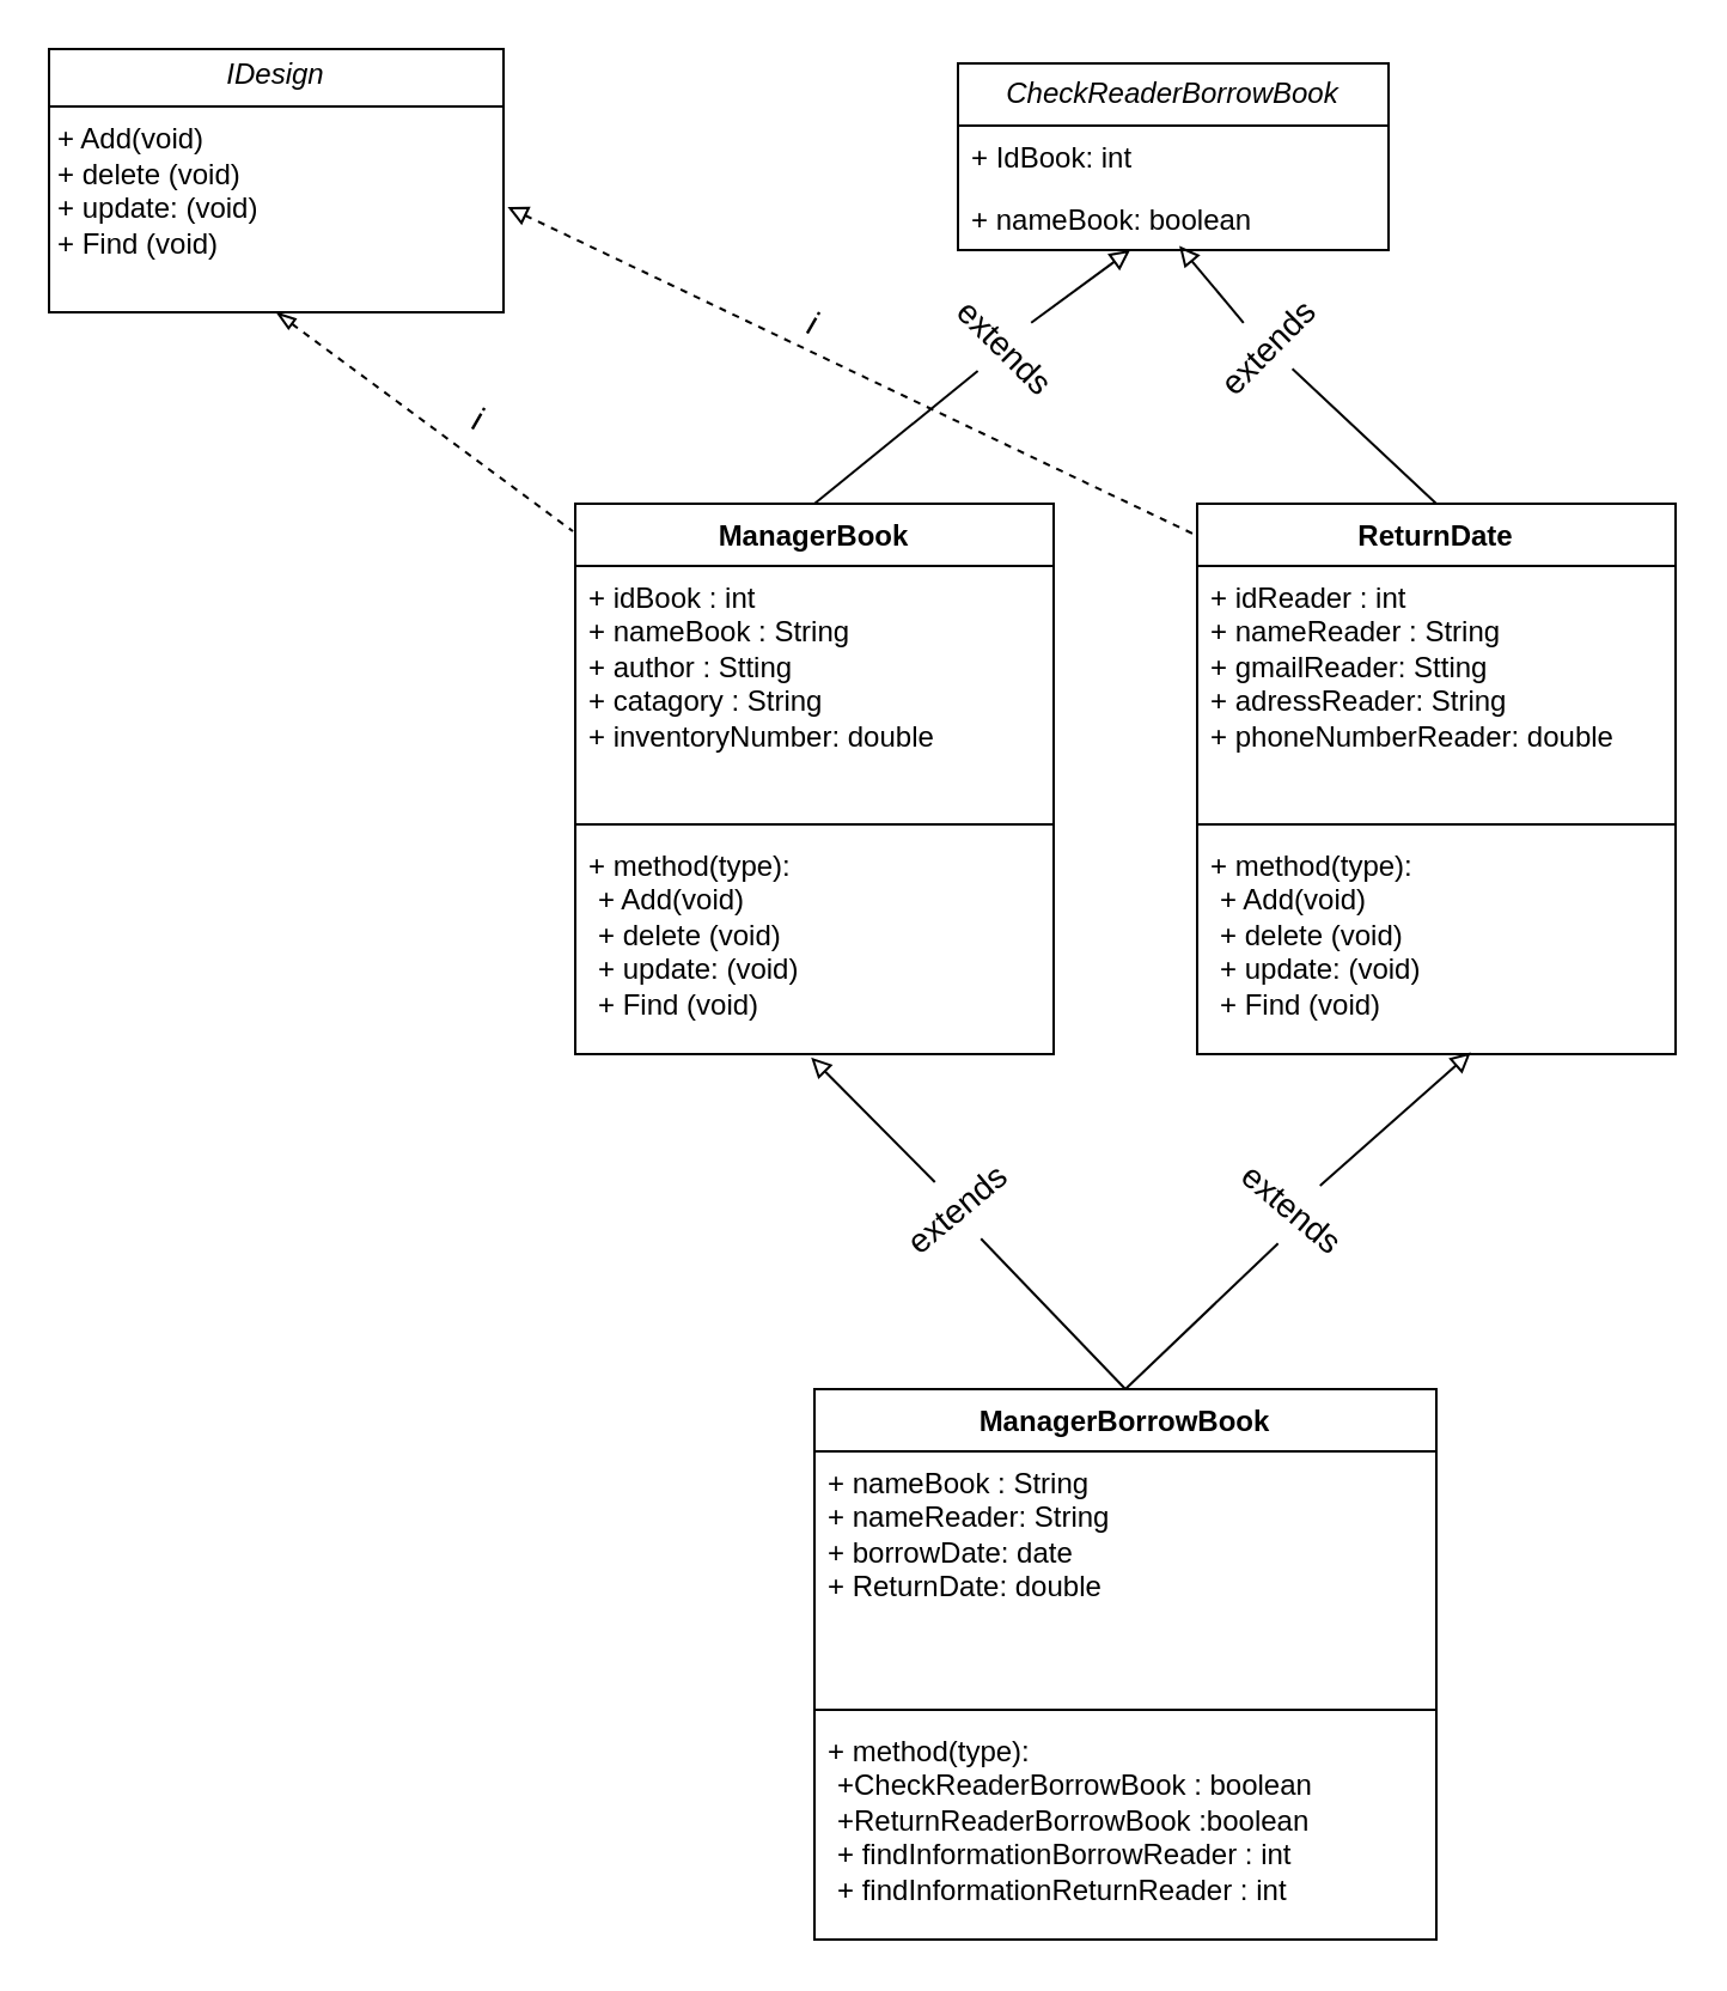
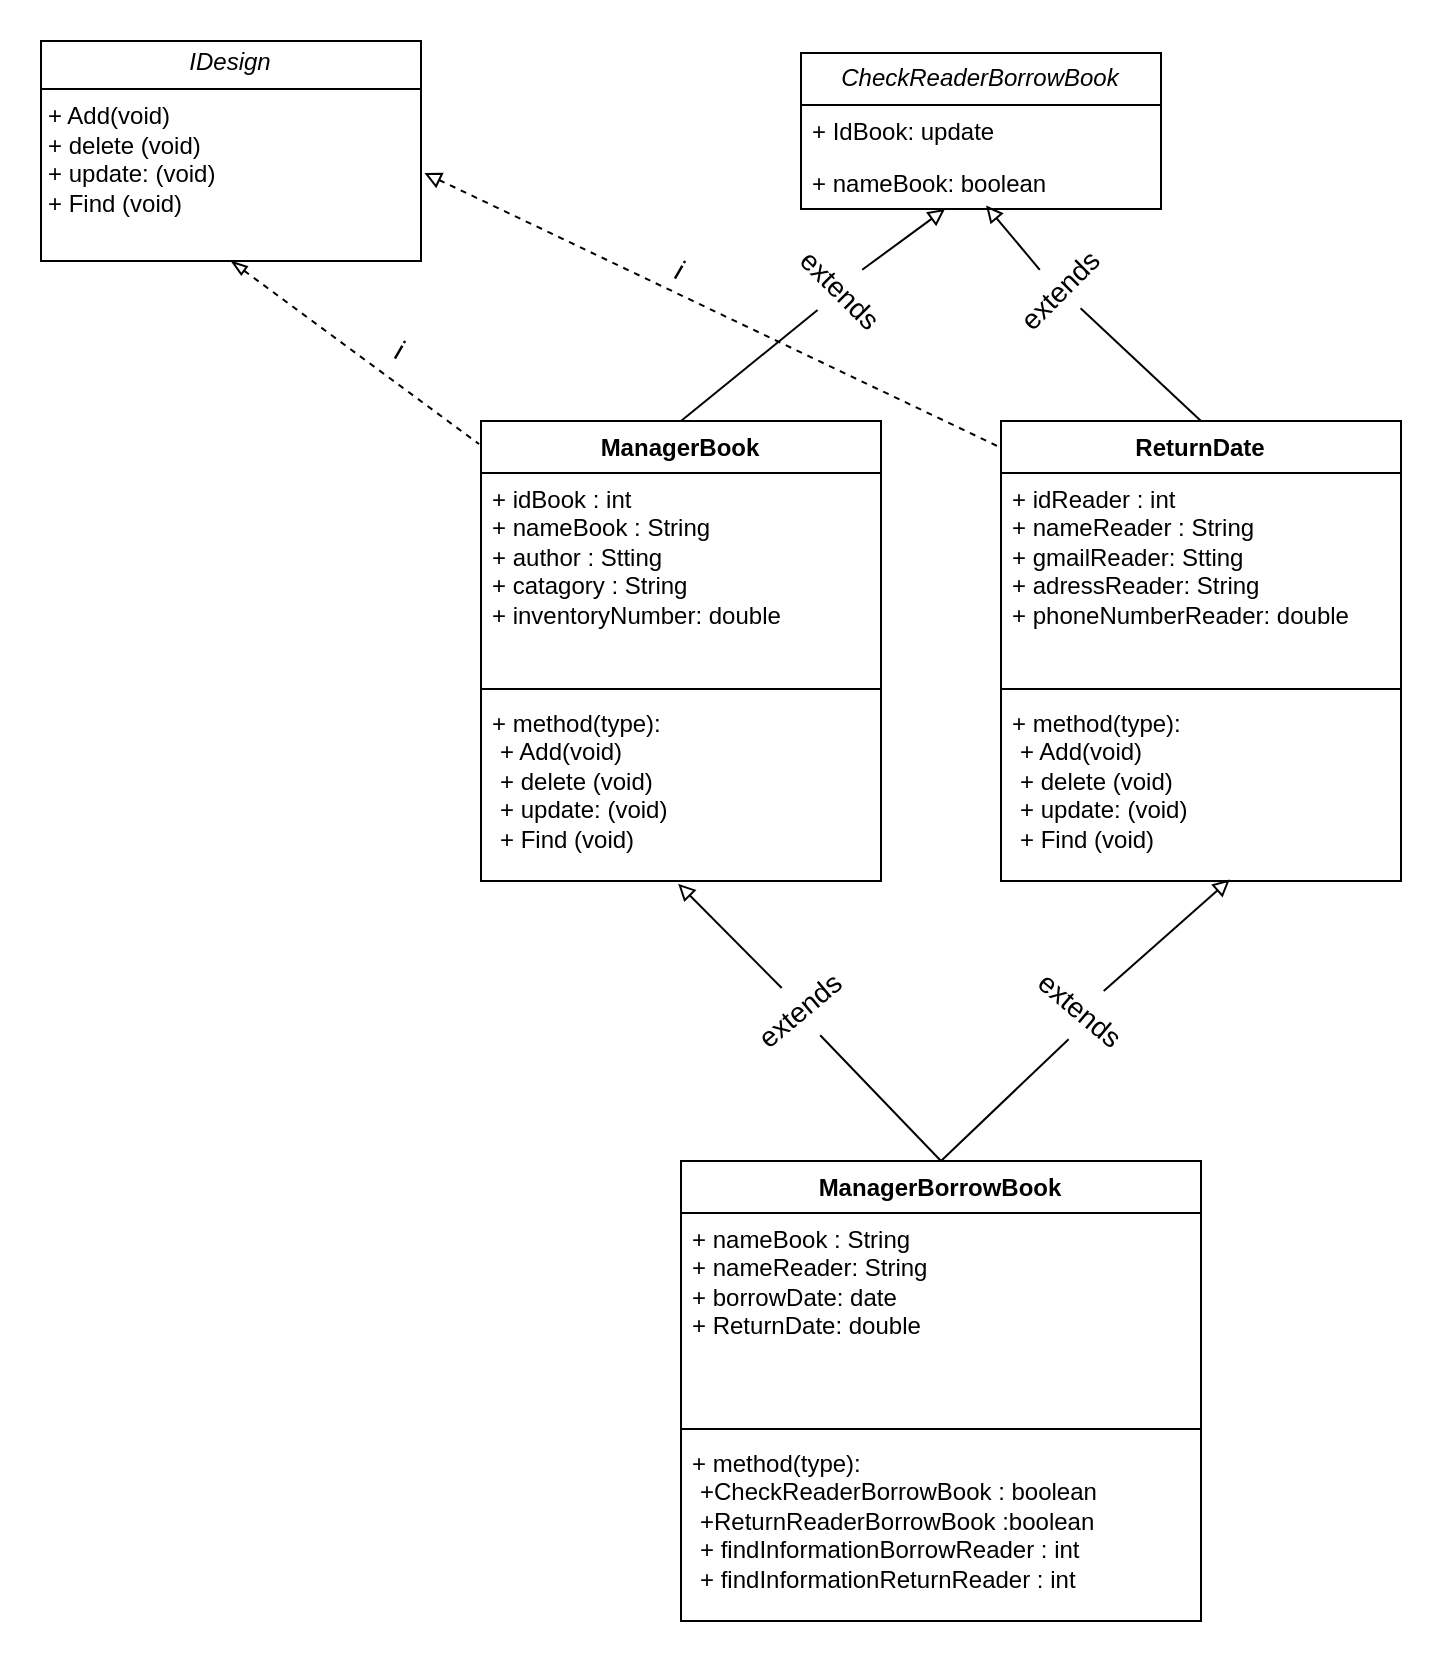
  <mxCell id="0" />
  <mxCell id="1" parent="0" />
  <mxCell id="2" value="&lt;i&gt;CheckReaderBorrowBook&lt;/i&gt;" style="swimlane;fontStyle=0;childLayout=stackLayout;horizontal=1;startSize=26;fillColor=none;horizontalStack=0;resizeParent=1;resizeParentMax=0;resizeLast=0;collapsible=1;marginBottom=0;whiteSpace=wrap;html=1;" parent="1" vertex="1"><mxGeometry x="400" y="26" width="180" height="78" as="geometry" /></mxCell>
- <mxCell id="3" value="+ IdBook: int" style="text;strokeColor=none;fillColor=none;align=left;verticalAlign=top;spacingLeft=4;spacingRight=4;overflow=hidden;rotatable=0;points=[[0,0.5],[1,0.5]];portConstraint=eastwest;whiteSpace=wrap;html=1;" parent="2" vertex="1"><mxGeometry y="26" width="180" height="26" as="geometry" /></mxCell>
+ <mxCell id="3" value="+ IdBook: update" style="text;strokeColor=none;fillColor=none;align=left;verticalAlign=top;spacingLeft=4;spacingRight=4;overflow=hidden;rotatable=0;points=[[0,0.5],[1,0.5]];portConstraint=eastwest;whiteSpace=wrap;html=1;" parent="2" vertex="1"><mxGeometry y="26" width="180" height="26" as="geometry" /></mxCell>
  <mxCell id="4" value="+ nameBook: boolean" style="text;strokeColor=none;fillColor=none;align=left;verticalAlign=top;spacingLeft=4;spacingRight=4;overflow=hidden;rotatable=0;points=[[0,0.5],[1,0.5]];portConstraint=eastwest;whiteSpace=wrap;html=1;" parent="2" vertex="1"><mxGeometry y="52" width="180" height="26" as="geometry" /></mxCell>
  <mxCell id="5" value="&lt;p style=&quot;margin:0px;margin-top:4px;text-align:center;&quot;&gt;&lt;i&gt;IDesign&lt;/i&gt;&lt;/p&gt;&lt;hr size=&quot;1&quot; style=&quot;border-style:solid;&quot;&gt;&lt;p style=&quot;margin:0px;margin-left:4px;&quot;&gt;&lt;/p&gt;&lt;p style=&quot;margin:0px;margin-left:4px;&quot;&gt;+ Add(void)&amp;nbsp;&lt;br&gt;+ delete (void)&lt;/p&gt;&lt;p style=&quot;margin:0px;margin-left:4px;&quot;&gt;+ update: (void)&lt;/p&gt;&lt;p style=&quot;margin:0px;margin-left:4px;&quot;&gt;+ Find (void)&amp;nbsp;&lt;/p&gt;" style="verticalAlign=top;align=left;overflow=fill;html=1;whiteSpace=wrap;" vertex="1" parent="1"><mxGeometry x="20" y="20" width="190" height="110" as="geometry" /></mxCell>
  <mxCell id="6" value="ManagerBook" style="swimlane;fontStyle=1;align=center;verticalAlign=top;childLayout=stackLayout;horizontal=1;startSize=26;horizontalStack=0;resizeParent=1;resizeParentMax=0;resizeLast=0;collapsible=1;marginBottom=0;whiteSpace=wrap;html=1;" vertex="1" parent="1"><mxGeometry x="240" y="210" width="200" height="230" as="geometry" /></mxCell>
  <mxCell id="7" value="+ idBook : int&lt;div&gt;+ nameBook : String&lt;/div&gt;&lt;div&gt;+ author : Stting&lt;/div&gt;&lt;div&gt;+ catagory : String&amp;nbsp;&lt;/div&gt;&lt;div&gt;+ inventoryNumber: double&lt;br&gt;&lt;div&gt;&lt;br&gt;&lt;/div&gt;&lt;div&gt;&lt;br&gt;&lt;/div&gt;&lt;/div&gt;" style="text;strokeColor=none;fillColor=none;align=left;verticalAlign=top;spacingLeft=4;spacingRight=4;overflow=hidden;rotatable=0;points=[[0,0.5],[1,0.5]];portConstraint=eastwest;whiteSpace=wrap;html=1;" vertex="1" parent="6"><mxGeometry y="26" width="200" height="104" as="geometry" /></mxCell>
  <mxCell id="8" value="" style="line;strokeWidth=1;fillColor=none;align=left;verticalAlign=middle;spacingTop=-1;spacingLeft=3;spacingRight=3;rotatable=0;labelPosition=right;points=[];portConstraint=eastwest;strokeColor=inherit;" vertex="1" parent="6"><mxGeometry y="130" width="200" height="8" as="geometry" /></mxCell>
  <mxCell id="9" value="+ method(type):&amp;nbsp;&lt;div&gt;&lt;p style=&quot;margin: 0px 0px 0px 4px;&quot;&gt;+ Add(void)&amp;nbsp;&lt;br&gt;+ delete (void)&lt;/p&gt;&lt;p style=&quot;margin: 0px 0px 0px 4px;&quot;&gt;+ update: (void)&lt;/p&gt;&lt;p style=&quot;margin: 0px 0px 0px 4px;&quot;&gt;+ Find (void)&amp;nbsp;&amp;nbsp;&lt;/p&gt;&lt;/div&gt;" style="text;strokeColor=none;fillColor=none;align=left;verticalAlign=top;spacingLeft=4;spacingRight=4;overflow=hidden;rotatable=0;points=[[0,0.5],[1,0.5]];portConstraint=eastwest;whiteSpace=wrap;html=1;" vertex="1" parent="6"><mxGeometry y="138" width="200" height="92" as="geometry" /></mxCell>
  <mxCell id="10" value="ReturnDate" style="swimlane;fontStyle=1;align=center;verticalAlign=top;childLayout=stackLayout;horizontal=1;startSize=26;horizontalStack=0;resizeParent=1;resizeParentMax=0;resizeLast=0;collapsible=1;marginBottom=0;whiteSpace=wrap;html=1;" vertex="1" parent="1"><mxGeometry x="500" y="210" width="200" height="230" as="geometry" /></mxCell>
  <mxCell id="11" value="+ idReader : int&lt;div&gt;+ nameReader : String&lt;/div&gt;&lt;div&gt;+ gmailReader: Stting&lt;/div&gt;&lt;div&gt;+ adressReader: String&amp;nbsp;&lt;/div&gt;&lt;div&gt;+ phoneNumberReader: double&lt;br&gt;&lt;div&gt;&lt;br&gt;&lt;/div&gt;&lt;div&gt;&lt;br&gt;&lt;/div&gt;&lt;/div&gt;" style="text;strokeColor=none;fillColor=none;align=left;verticalAlign=top;spacingLeft=4;spacingRight=4;overflow=hidden;rotatable=0;points=[[0,0.5],[1,0.5]];portConstraint=eastwest;whiteSpace=wrap;html=1;" vertex="1" parent="10"><mxGeometry y="26" width="200" height="104" as="geometry" /></mxCell>
  <mxCell id="12" value="" style="line;strokeWidth=1;fillColor=none;align=left;verticalAlign=middle;spacingTop=-1;spacingLeft=3;spacingRight=3;rotatable=0;labelPosition=right;points=[];portConstraint=eastwest;strokeColor=inherit;" vertex="1" parent="10"><mxGeometry y="130" width="200" height="8" as="geometry" /></mxCell>
  <mxCell id="13" value="+ method(type):&amp;nbsp;&lt;div&gt;&lt;p style=&quot;margin: 0px 0px 0px 4px;&quot;&gt;+ Add(void)&amp;nbsp;&lt;br&gt;+ delete (void)&lt;/p&gt;&lt;p style=&quot;margin: 0px 0px 0px 4px;&quot;&gt;+ update: (void)&lt;/p&gt;&lt;p style=&quot;margin: 0px 0px 0px 4px;&quot;&gt;+ Find (void)&amp;nbsp;&amp;nbsp;&lt;/p&gt;&lt;/div&gt;" style="text;strokeColor=none;fillColor=none;align=left;verticalAlign=top;spacingLeft=4;spacingRight=4;overflow=hidden;rotatable=0;points=[[0,0.5],[1,0.5]];portConstraint=eastwest;whiteSpace=wrap;html=1;" vertex="1" parent="10"><mxGeometry y="138" width="200" height="92" as="geometry" /></mxCell>
  <mxCell id="14" value="" style="endArrow=block;html=1;rounded=0;exitX=0.5;exitY=0;exitDx=0;exitDy=0;endFill=0;" edge="1" parent="1" source="27"><mxGeometry width="50" height="50" relative="1" as="geometry"><mxPoint x="310" y="350" as="sourcePoint" /><mxPoint x="472" y="104" as="targetPoint" /></mxGeometry></mxCell>
  <mxCell id="15" value="" style="endArrow=block;html=1;rounded=0;exitX=0.5;exitY=0;exitDx=0;exitDy=0;endFill=0;entryX=0.514;entryY=0.934;entryDx=0;entryDy=0;entryPerimeter=0;" edge="1" parent="1" source="29" target="4"><mxGeometry width="50" height="50" relative="1" as="geometry"><mxPoint x="350" y="220" as="sourcePoint" /><mxPoint x="482" y="114" as="targetPoint" /></mxGeometry></mxCell>
  <mxCell id="16" value="" style="endArrow=none;dashed=1;html=1;rounded=0;exitX=0.5;exitY=1;exitDx=0;exitDy=0;entryX=-0.005;entryY=0.05;entryDx=0;entryDy=0;entryPerimeter=0;endFill=0;startArrow=blockThin;startFill=0;" edge="1" parent="1" source="5" target="6"><mxGeometry width="50" height="50" relative="1" as="geometry"><mxPoint x="390" y="610" as="sourcePoint" /><mxPoint x="440" y="560" as="targetPoint" /></mxGeometry></mxCell>
  <mxCell id="17" value="&lt;font style=&quot;font-size: 14px;&quot;&gt;i&lt;/font&gt;" style="text;html=1;align=center;verticalAlign=middle;whiteSpace=wrap;rounded=0;rotation=30;" vertex="1" parent="1"><mxGeometry x="170" y="160" width="60" height="30" as="geometry" /></mxCell>
  <mxCell id="18" value="" style="endArrow=none;dashed=1;html=1;rounded=0;entryX=0.002;entryY=0.059;entryDx=0;entryDy=0;entryPerimeter=0;exitX=1.009;exitY=0.6;exitDx=0;exitDy=0;exitPerimeter=0;startArrow=block;startFill=0;" edge="1" parent="1" source="5" target="10"><mxGeometry width="50" height="50" relative="1" as="geometry"><mxPoint x="390" y="310" as="sourcePoint" /><mxPoint x="440" y="260" as="targetPoint" /></mxGeometry></mxCell>
  <mxCell id="19" value="&lt;font style=&quot;font-size: 14px;&quot;&gt;i&lt;/font&gt;" style="text;html=1;align=center;verticalAlign=middle;whiteSpace=wrap;rounded=0;rotation=30;" vertex="1" parent="1"><mxGeometry x="310" y="120" width="60" height="30" as="geometry" /></mxCell>
  <mxCell id="20" value="ManagerBorrowBook" style="swimlane;fontStyle=1;align=center;verticalAlign=top;childLayout=stackLayout;horizontal=1;startSize=26;horizontalStack=0;resizeParent=1;resizeParentMax=0;resizeLast=0;collapsible=1;marginBottom=0;whiteSpace=wrap;html=1;" vertex="1" parent="1"><mxGeometry x="340" y="580" width="260" height="230" as="geometry" /></mxCell>
  <mxCell id="21" value="&lt;div&gt;+ nameBook : String&lt;/div&gt;&lt;div&gt;+ nameReader: String&lt;/div&gt;&lt;div&gt;+ borrowDate: date&amp;nbsp;&lt;/div&gt;&lt;div&gt;+ ReturnDate: double&lt;br&gt;&lt;div&gt;&lt;br&gt;&lt;/div&gt;&lt;div&gt;&lt;br&gt;&lt;/div&gt;&lt;/div&gt;" style="text;strokeColor=none;fillColor=none;align=left;verticalAlign=top;spacingLeft=4;spacingRight=4;overflow=hidden;rotatable=0;points=[[0,0.5],[1,0.5]];portConstraint=eastwest;whiteSpace=wrap;html=1;" vertex="1" parent="20"><mxGeometry y="26" width="260" height="104" as="geometry" /></mxCell>
  <mxCell id="22" value="" style="line;strokeWidth=1;fillColor=none;align=left;verticalAlign=middle;spacingTop=-1;spacingLeft=3;spacingRight=3;rotatable=0;labelPosition=right;points=[];portConstraint=eastwest;strokeColor=inherit;" vertex="1" parent="20"><mxGeometry y="130" width="260" height="8" as="geometry" /></mxCell>
  <mxCell id="23" value="+ method(type):&amp;nbsp;&lt;div&gt;&lt;p style=&quot;margin: 0px 0px 0px 4px;&quot;&gt;&lt;span style=&quot;background-color: initial;&quot;&gt;+CheckReaderBorrowBook : boolean&lt;/span&gt;&lt;/p&gt;&lt;p style=&quot;margin: 0px 0px 0px 4px;&quot;&gt;+Return&lt;span style=&quot;background-color: initial;&quot;&gt;ReaderBorrowBook :boolean&amp;nbsp;&lt;/span&gt;&lt;/p&gt;&lt;p style=&quot;margin: 0px 0px 0px 4px;&quot;&gt;&lt;span style=&quot;background-color: initial;&quot;&gt;+ findInformationBorrowReader : int&amp;nbsp;&lt;/span&gt;&lt;/p&gt;&lt;p style=&quot;margin: 0px 0px 0px 4px;&quot;&gt;&lt;span style=&quot;background-color: initial;&quot;&gt;+&amp;nbsp;&lt;/span&gt;&lt;span style=&quot;background-color: initial;&quot;&gt;findInformationReturnReader : int&amp;nbsp;&lt;/span&gt;&lt;span style=&quot;background-color: initial;&quot;&gt;&amp;nbsp;&lt;/span&gt;&lt;/p&gt;&lt;/div&gt;" style="text;strokeColor=none;fillColor=none;align=left;verticalAlign=top;spacingLeft=4;spacingRight=4;overflow=hidden;rotatable=0;points=[[0,0.5],[1,0.5]];portConstraint=eastwest;whiteSpace=wrap;html=1;" vertex="1" parent="20"><mxGeometry y="138" width="260" height="92" as="geometry" /></mxCell>
  <mxCell id="24" style="edgeStyle=none;rounded=0;orthogonalLoop=1;jettySize=auto;html=1;entryX=0.493;entryY=1.015;entryDx=0;entryDy=0;entryPerimeter=0;endArrow=block;endFill=0;exitX=0.5;exitY=0;exitDx=0;exitDy=0;" edge="1" parent="1" source="31" target="9"><mxGeometry relative="1" as="geometry" /></mxCell>
  <mxCell id="25" style="edgeStyle=none;rounded=0;orthogonalLoop=1;jettySize=auto;html=1;entryX=0.572;entryY=0.992;entryDx=0;entryDy=0;entryPerimeter=0;endArrow=block;endFill=0;" edge="1" parent="1" source="33" target="13"><mxGeometry relative="1" as="geometry"><mxPoint x="470" y="580" as="sourcePoint" /></mxGeometry></mxCell>
  <mxCell id="26" value="" style="endArrow=none;html=1;rounded=0;exitX=0.5;exitY=0;exitDx=0;exitDy=0;endFill=0;" edge="1" parent="1" source="6" target="27"><mxGeometry width="50" height="50" relative="1" as="geometry"><mxPoint x="340" y="210" as="sourcePoint" /><mxPoint x="472" y="104" as="targetPoint" /></mxGeometry></mxCell>
  <mxCell id="27" value="&lt;span style=&quot;font-size: 14px;&quot;&gt;extends&lt;/span&gt;" style="text;html=1;align=center;verticalAlign=middle;whiteSpace=wrap;rounded=0;rotation=45;" vertex="1" parent="1"><mxGeometry x="390" y="130" width="60" height="30" as="geometry" /></mxCell>
  <mxCell id="28" value="" style="endArrow=none;html=1;rounded=0;exitX=0.5;exitY=0;exitDx=0;exitDy=0;endFill=0;entryX=0.514;entryY=0.934;entryDx=0;entryDy=0;entryPerimeter=0;" edge="1" parent="1" source="10" target="29"><mxGeometry width="50" height="50" relative="1" as="geometry"><mxPoint x="600" y="210" as="sourcePoint" /><mxPoint x="493" y="102" as="targetPoint" /></mxGeometry></mxCell>
  <mxCell id="29" value="&lt;span style=&quot;font-size: 14px;&quot;&gt;extends&lt;/span&gt;" style="text;html=1;align=center;verticalAlign=middle;whiteSpace=wrap;rounded=0;rotation=-45;" vertex="1" parent="1"><mxGeometry x="500" y="130" width="60" height="30" as="geometry" /></mxCell>
  <mxCell id="30" value="" style="edgeStyle=none;rounded=0;orthogonalLoop=1;jettySize=auto;html=1;entryX=0.493;entryY=1.015;entryDx=0;entryDy=0;entryPerimeter=0;endArrow=none;endFill=0;exitX=0.5;exitY=0;exitDx=0;exitDy=0;" edge="1" parent="1" source="20" target="31"><mxGeometry relative="1" as="geometry"><mxPoint x="470" y="500" as="sourcePoint" /><mxPoint x="339" y="441" as="targetPoint" /></mxGeometry></mxCell>
  <mxCell id="31" value="&lt;span style=&quot;font-size: 14px;&quot;&gt;extends&lt;/span&gt;" style="text;html=1;align=center;verticalAlign=middle;whiteSpace=wrap;rounded=0;rotation=-40;" vertex="1" parent="1"><mxGeometry x="370" y="490" width="60" height="30" as="geometry" /></mxCell>
  <mxCell id="32" value="" style="edgeStyle=none;rounded=0;orthogonalLoop=1;jettySize=auto;html=1;entryX=0.572;entryY=0.992;entryDx=0;entryDy=0;entryPerimeter=0;endArrow=none;endFill=0;" edge="1" parent="1" target="33"><mxGeometry relative="1" as="geometry"><mxPoint x="470" y="580" as="sourcePoint" /><mxPoint x="614" y="439" as="targetPoint" /></mxGeometry></mxCell>
  <mxCell id="33" value="&lt;span style=&quot;font-size: 14px;&quot;&gt;extends&lt;/span&gt;" style="text;html=1;align=center;verticalAlign=middle;whiteSpace=wrap;rounded=0;rotation=40;" vertex="1" parent="1"><mxGeometry x="510" y="490" width="60" height="30" as="geometry" /></mxCell>
